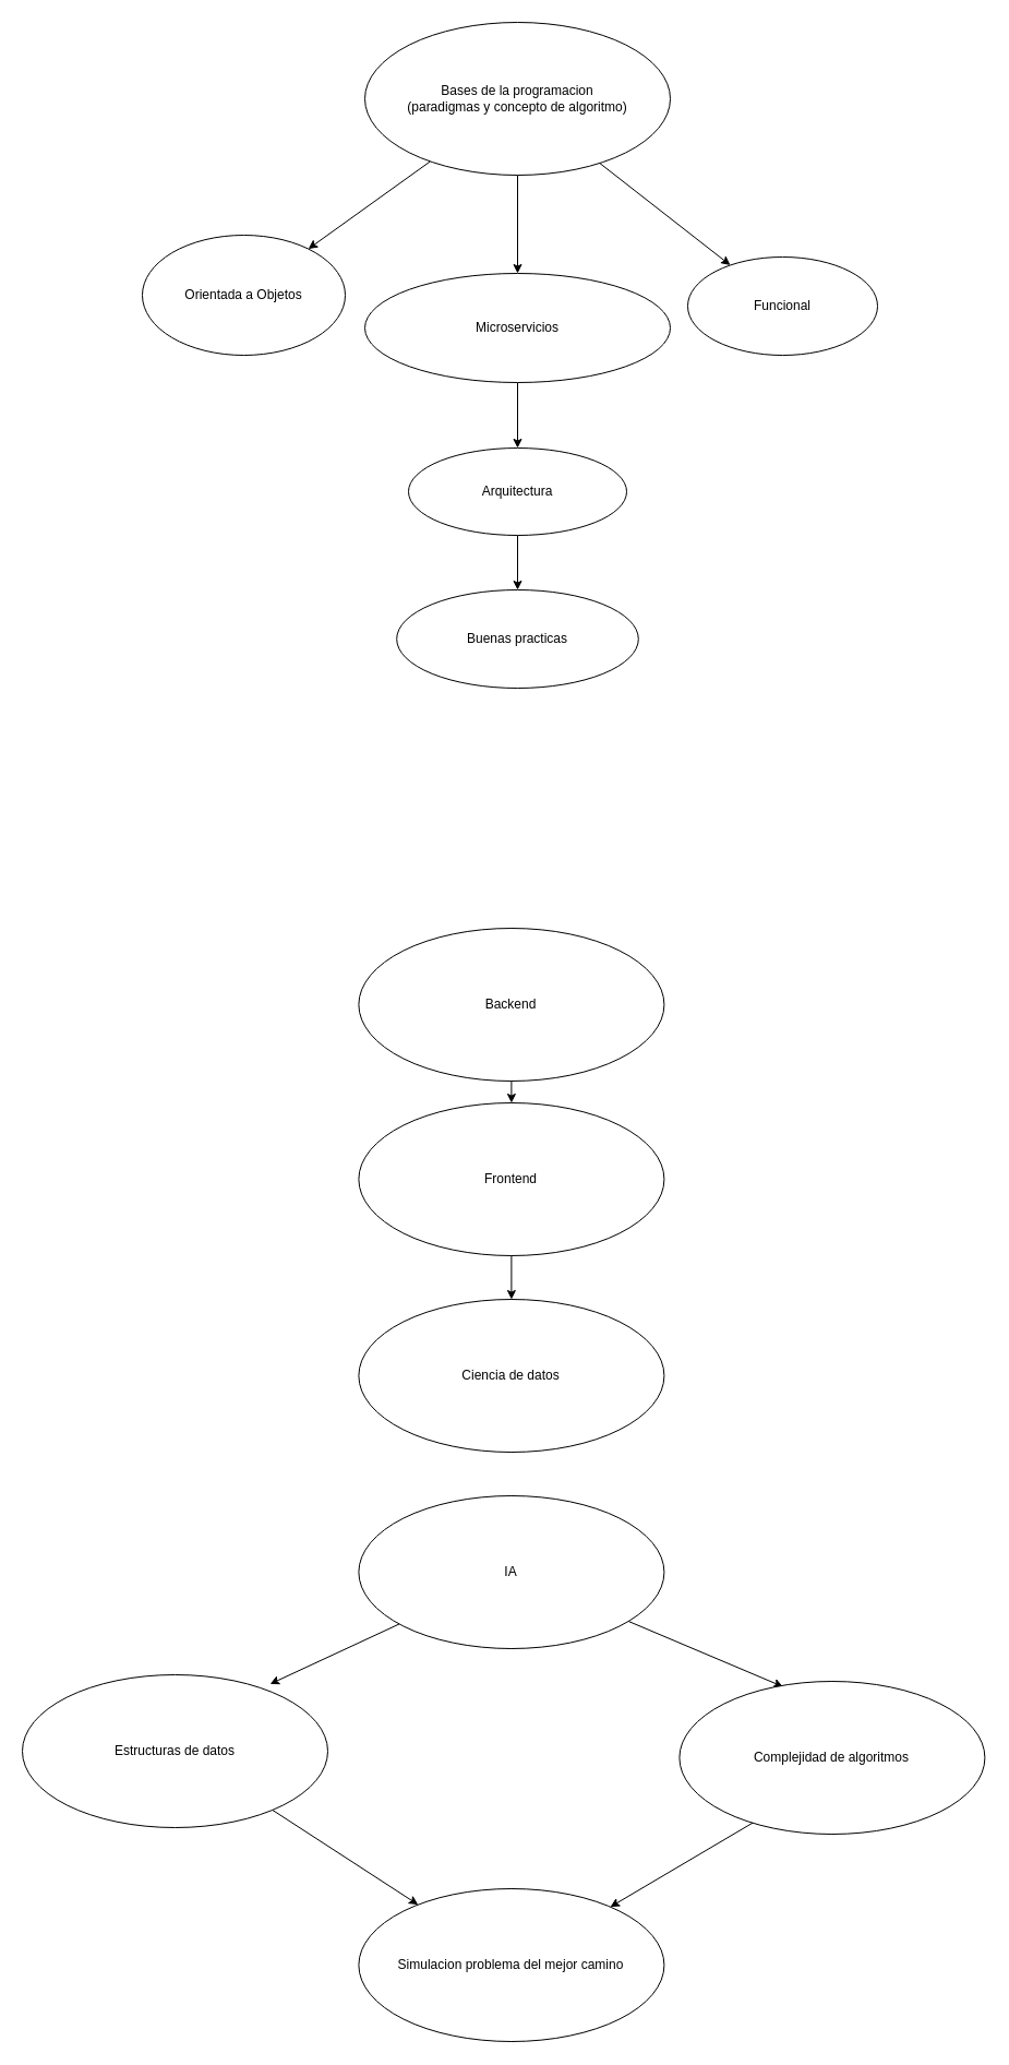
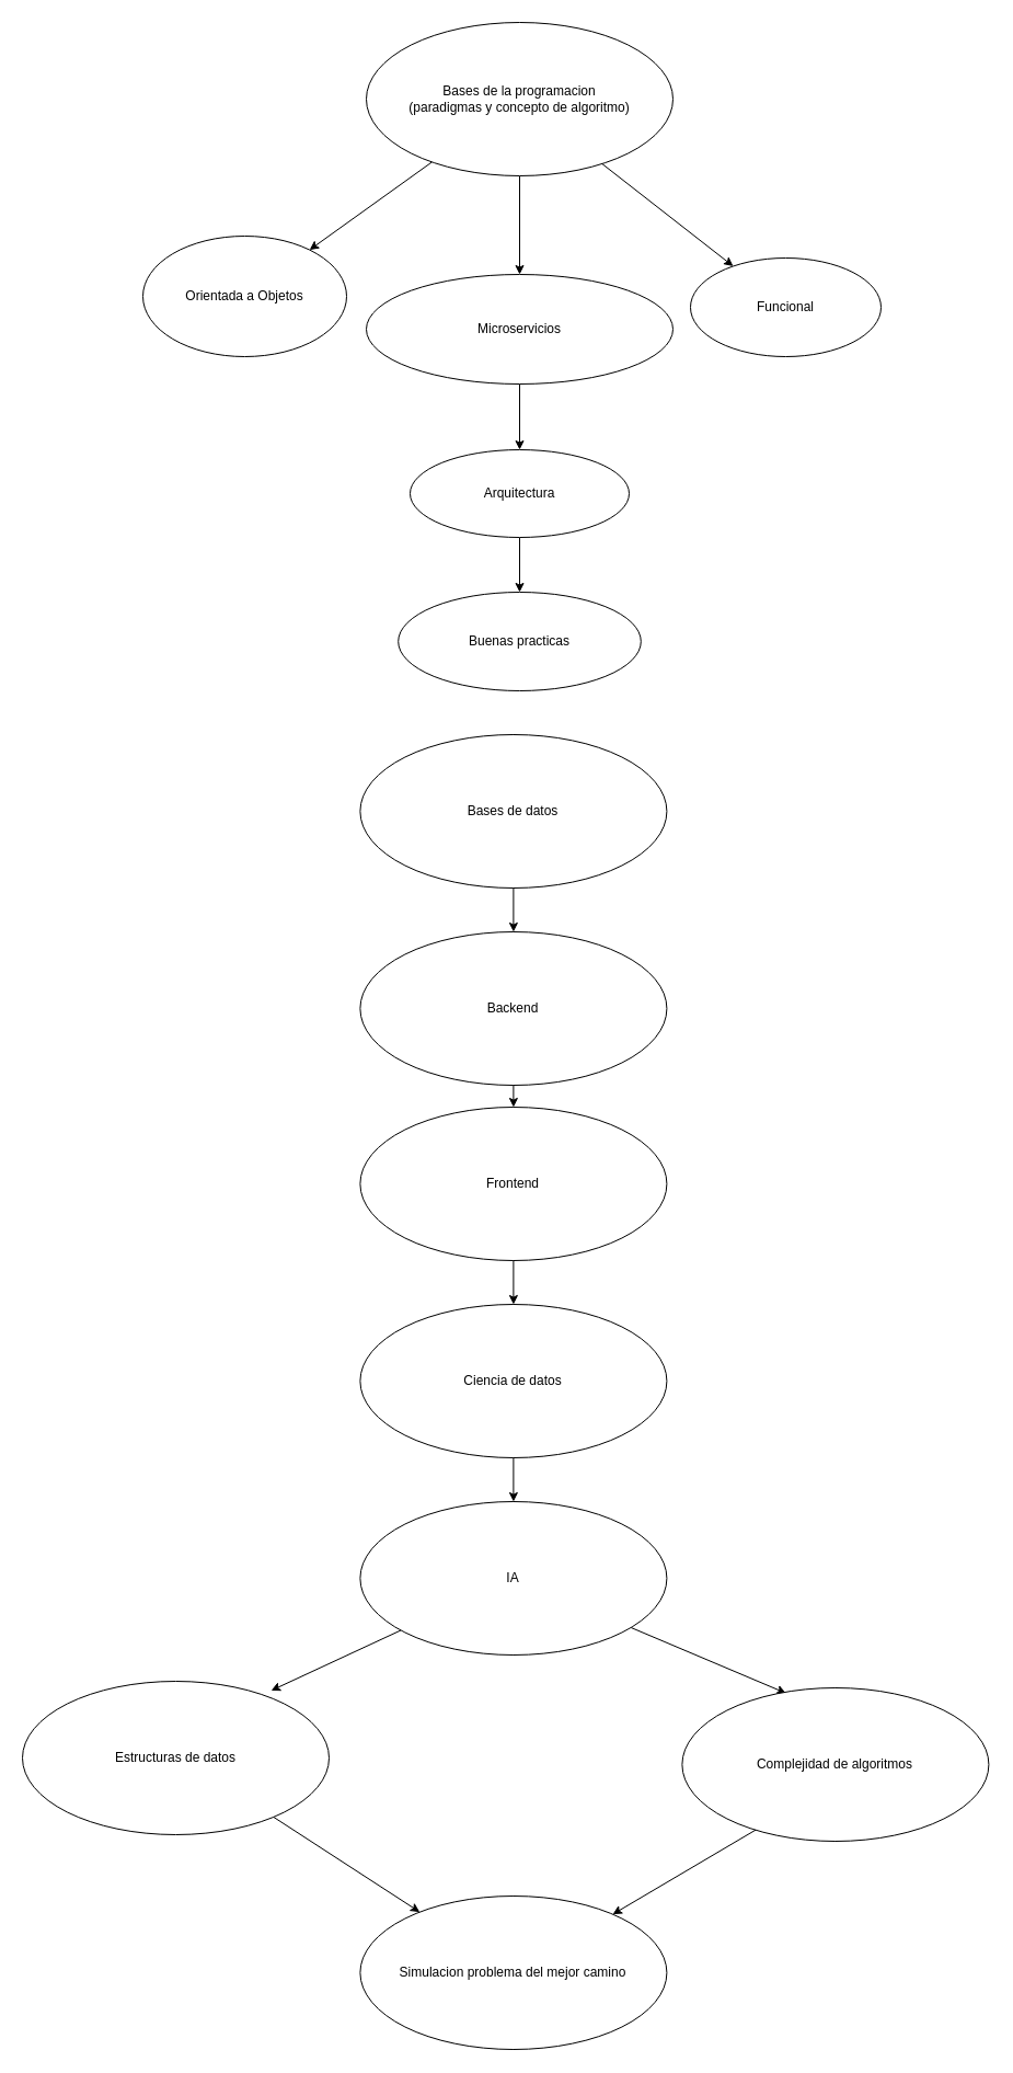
  <mxCell id="0" />
  <mxCell id="1" parent="0" />
  <mxCell id="2" style="edgeStyle=none;html=1;" parent="1" source="5" target="6" edge="1"><mxGeometry relative="1" as="geometry" /></mxCell>
  <mxCell id="3" style="edgeStyle=none;html=1;" parent="1" source="5" target="9" edge="1"><mxGeometry relative="1" as="geometry" /></mxCell>
  <mxCell id="4" style="edgeStyle=none;html=1;" parent="1" source="5" target="7" edge="1"><mxGeometry relative="1" as="geometry" /></mxCell>
  <mxCell id="5" value="Bases de la programacion&lt;br&gt;(paradigmas y concepto de algoritmo)" style="ellipse;whiteSpace=wrap;html=1;" parent="1" vertex="1"><mxGeometry x="334" y="20" width="280" height="140" as="geometry" /></mxCell>
  <mxCell id="6" value="Orientada a Objetos" style="ellipse;whiteSpace=wrap;html=1;" parent="1" vertex="1"><mxGeometry x="130" y="215" width="186" height="110" as="geometry" /></mxCell>
  <mxCell id="7" value="Funcional" style="ellipse;whiteSpace=wrap;html=1;" parent="1" vertex="1"><mxGeometry x="630" y="235" width="174" height="90" as="geometry" /></mxCell>
  <mxCell id="8" style="edgeStyle=none;html=1;" parent="1" source="9" target="27" edge="1"><mxGeometry relative="1" as="geometry" /></mxCell>
  <mxCell id="9" value="Microservicios" style="ellipse;whiteSpace=wrap;html=1;" parent="1" vertex="1"><mxGeometry x="334" y="250" width="280" height="100" as="geometry" /></mxCell>
+ <mxCell id="10" style="edgeStyle=none;html=1;" parent="1" source="11" target="13" edge="1"><mxGeometry relative="1" as="geometry" /></mxCell>
+ <mxCell id="11" value="Bases de datos" style="ellipse;whiteSpace=wrap;html=1;" parent="1" vertex="1"><mxGeometry x="328.4" y="670" width="280" height="140" as="geometry" /></mxCell>
  <mxCell id="12" style="edgeStyle=none;html=1;" parent="1" source="13" target="15" edge="1"><mxGeometry relative="1" as="geometry" /></mxCell>
  <mxCell id="13" value="Backend" style="ellipse;whiteSpace=wrap;html=1;" parent="1" vertex="1"><mxGeometry x="328.4" y="850" width="280" height="140" as="geometry" /></mxCell>
  <mxCell id="14" style="edgeStyle=none;html=1;" parent="1" source="15" target="17" edge="1"><mxGeometry relative="1" as="geometry" /></mxCell>
  <mxCell id="15" value="Frontend" style="ellipse;whiteSpace=wrap;html=1;" parent="1" vertex="1"><mxGeometry x="328.4" y="1010" width="280" height="140" as="geometry" /></mxCell>
+ <mxCell id="16" style="edgeStyle=none;html=1;" parent="1" source="17" target="20" edge="1"><mxGeometry relative="1" as="geometry" /></mxCell>
  <mxCell id="17" value="Ciencia de datos" style="ellipse;whiteSpace=wrap;html=1;" parent="1" vertex="1"><mxGeometry x="328.4" y="1190" width="280" height="140" as="geometry" /></mxCell>
  <mxCell id="18" style="edgeStyle=none;html=1;" parent="1" source="20" edge="1"><mxGeometry relative="1" as="geometry"><mxPoint x="247.126" y="1542.441" as="targetPoint" /></mxGeometry></mxCell>
  <mxCell id="19" style="edgeStyle=none;html=1;" parent="1" source="20" edge="1"><mxGeometry relative="1" as="geometry"><mxPoint x="717.344" y="1544.892" as="targetPoint" /></mxGeometry></mxCell>
  <mxCell id="20" value="IA" style="ellipse;whiteSpace=wrap;html=1;" parent="1" vertex="1"><mxGeometry x="328.4" y="1370" width="280" height="140" as="geometry" /></mxCell>
  <mxCell id="21" style="edgeStyle=none;html=1;" parent="1" target="25" edge="1"><mxGeometry relative="1" as="geometry"><mxPoint x="230.003" y="1645.39" as="sourcePoint" /></mxGeometry></mxCell>
  <mxCell id="22" value="Estructuras de datos" style="ellipse;whiteSpace=wrap;html=1;" parent="1" vertex="1"><mxGeometry x="20" y="1534" width="280" height="140" as="geometry" /></mxCell>
  <mxCell id="23" style="edgeStyle=none;html=1;" parent="1" target="25" edge="1"><mxGeometry relative="1" as="geometry"><mxPoint x="733.968" y="1643.437" as="sourcePoint" /></mxGeometry></mxCell>
  <mxCell id="24" value="Complejidad de algoritmos" style="ellipse;whiteSpace=wrap;html=1;" parent="1" vertex="1"><mxGeometry x="622.4" y="1540" width="280" height="140" as="geometry" /></mxCell>
  <mxCell id="25" value="Simulacion problema del mejor camino" style="ellipse;whiteSpace=wrap;html=1;" parent="1" vertex="1"><mxGeometry x="328.4" y="1730" width="280" height="140" as="geometry" /></mxCell>
  <mxCell id="26" style="edgeStyle=none;html=1;" parent="1" source="27" target="28" edge="1"><mxGeometry relative="1" as="geometry" /></mxCell>
  <mxCell id="27" value="Arquitectura" style="ellipse;whiteSpace=wrap;html=1;" parent="1" vertex="1"><mxGeometry x="374" y="410" width="200" height="80" as="geometry" /></mxCell>
  <mxCell id="28" value="Buenas practicas" style="ellipse;whiteSpace=wrap;html=1;" parent="1" vertex="1"><mxGeometry x="363.2" y="540" width="221.6" height="90" as="geometry" /></mxCell>
